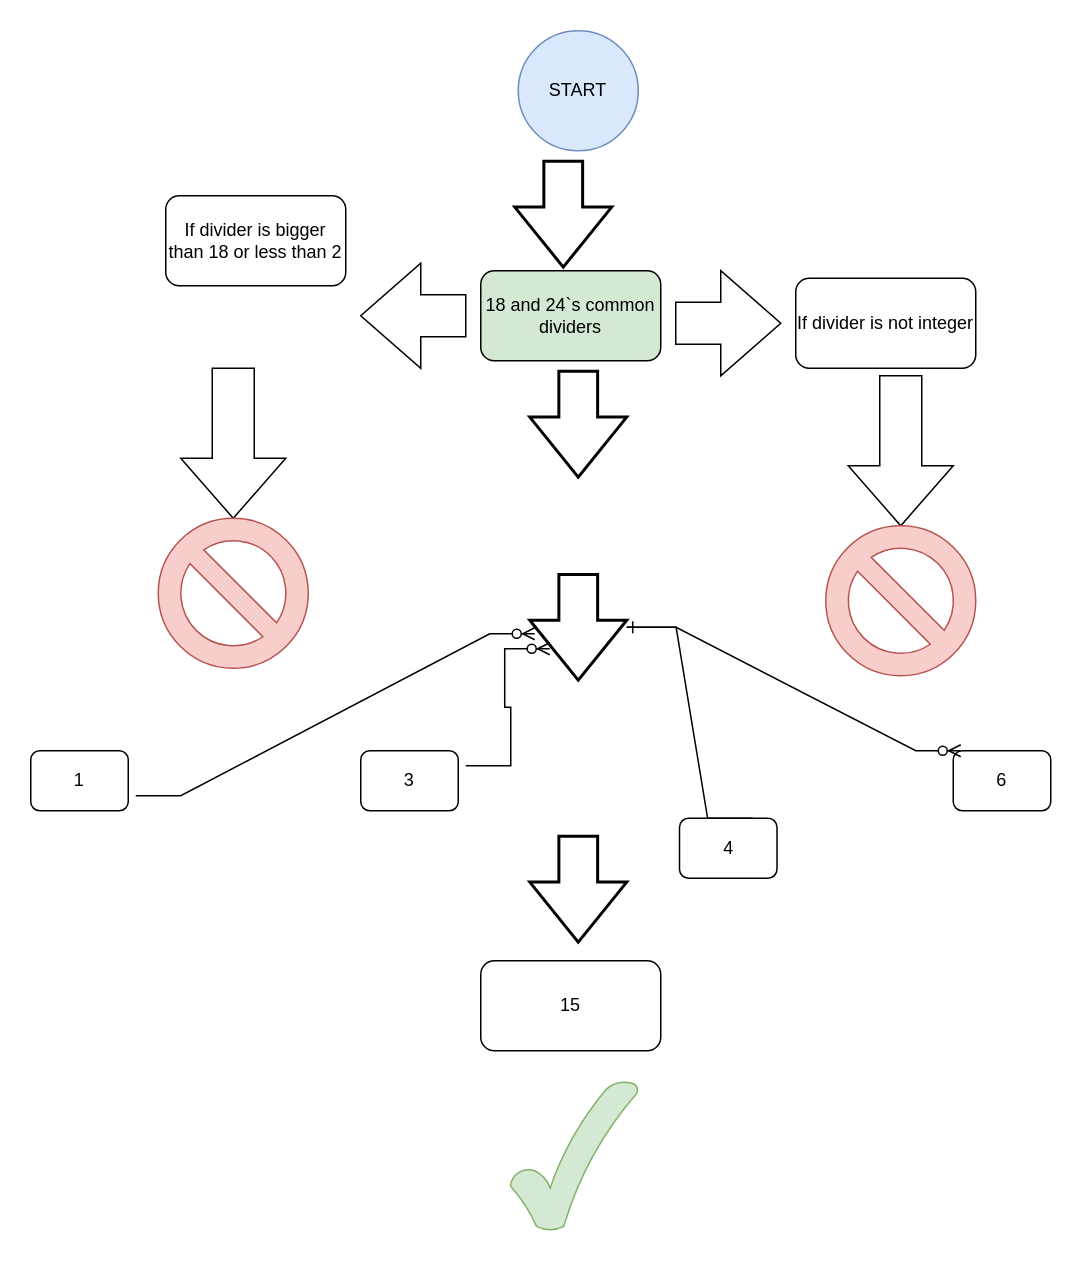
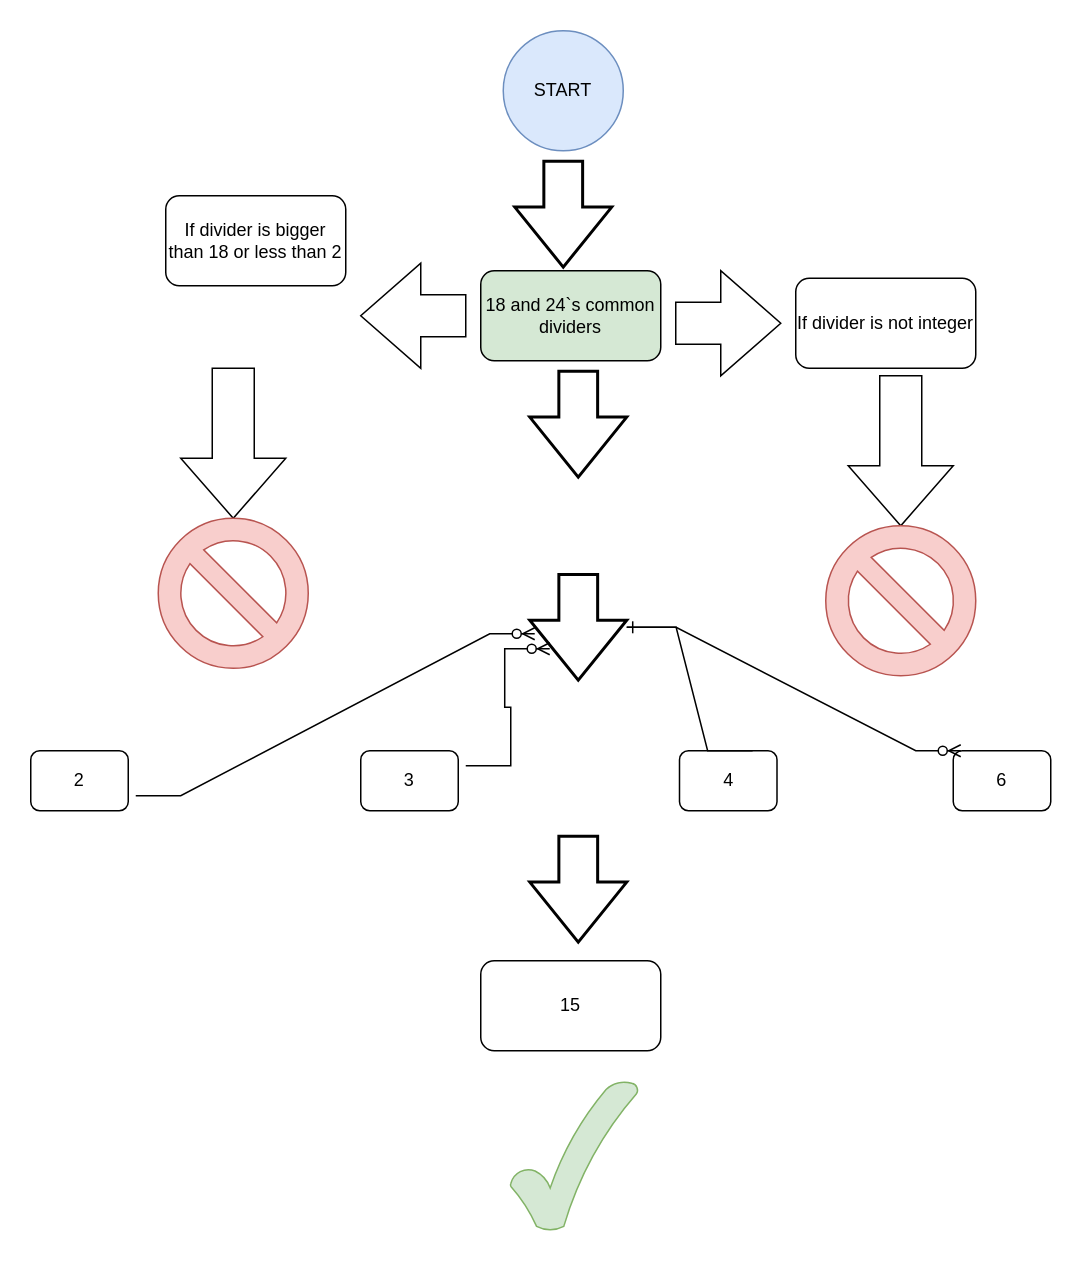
  <mxCell id="0" />
  <mxCell id="1" parent="0" />
- <mxCell id="2" value="START" style="ellipse;whiteSpace=wrap;html=1;aspect=fixed;fillColor=#dae8fc;strokeColor=#6c8ebf;" vertex="1" parent="1"><mxGeometry x="345" y="20" width="80" height="80" as="geometry" /></mxCell>
+ <mxCell id="2" value="START" style="ellipse;whiteSpace=wrap;html=1;aspect=fixed;fillColor=#dae8fc;strokeColor=#6c8ebf;" vertex="1" parent="1"><mxGeometry x="335" width="80" height="80" as="geometry" y="20" /></mxCell>
  <mxCell id="3" value="" style="verticalLabelPosition=bottom;verticalAlign=top;html=1;strokeWidth=2;shape=mxgraph.arrows2.arrow;dy=0.6;dx=40;notch=0;rotation=90;" vertex="1" parent="1"><mxGeometry x="339.74" y="110" width="70.51" height="64.63" as="geometry" /></mxCell>
  <mxCell id="4" value="18 and 24`s common dividers" style="rounded=1;whiteSpace=wrap;html=1;fillColor=#d5e8d4;" vertex="1" parent="1"><mxGeometry x="320" y="180" width="120" height="60" as="geometry" /></mxCell>
  <mxCell id="5" value="" style="html=1;shadow=0;dashed=0;align=center;verticalAlign=middle;shape=mxgraph.arrows2.arrow;dy=0.6;dx=40;flipH=1;notch=0;" vertex="1" parent="1"><mxGeometry x="240" y="175" width="70" height="70" as="geometry" /></mxCell>
  <mxCell id="6" value="If divider is bigger than 18 or less than 2" style="rounded=1;whiteSpace=wrap;html=1;" vertex="1" parent="1"><mxGeometry x="110" y="130" width="120" height="60" as="geometry" /></mxCell>
  <mxCell id="7" value="" style="html=1;shadow=0;dashed=0;align=center;verticalAlign=middle;shape=mxgraph.arrows2.arrow;dy=0.6;dx=40;direction=south;notch=0;" vertex="1" parent="1"><mxGeometry x="120" y="245" width="70" height="100" as="geometry" /></mxCell>
  <mxCell id="8" value="" style="verticalLabelPosition=bottom;verticalAlign=top;html=1;shape=mxgraph.basic.no_symbol;fillColor=#f8cecc;strokeColor=#b85450;" vertex="1" parent="1"><mxGeometry x="105" y="345" width="100" height="100" as="geometry" /></mxCell>
  <mxCell id="9" value="" style="html=1;shadow=0;dashed=0;align=center;verticalAlign=middle;shape=mxgraph.arrows2.arrow;dy=0.6;dx=40;notch=0;" vertex="1" parent="1"><mxGeometry x="450" y="180" width="70" height="70" as="geometry" /></mxCell>
  <mxCell id="10" value="If divider is not integer" style="rounded=1;whiteSpace=wrap;html=1;" vertex="1" parent="1"><mxGeometry x="530" y="185" width="120" height="60" as="geometry" /></mxCell>
  <mxCell id="11" value="" style="html=1;shadow=0;dashed=0;align=center;verticalAlign=middle;shape=mxgraph.arrows2.arrow;dy=0.6;dx=40;direction=south;notch=0;" vertex="1" parent="1"><mxGeometry x="565" y="250" width="70" height="100" as="geometry" /></mxCell>
  <mxCell id="12" value="" style="verticalLabelPosition=bottom;verticalAlign=top;html=1;shape=mxgraph.basic.no_symbol;fillColor=#f8cecc;strokeColor=#b85450;" vertex="1" parent="1"><mxGeometry x="550" y="350" width="100" height="100" as="geometry" /></mxCell>
  <mxCell id="13" value="" style="verticalLabelPosition=bottom;verticalAlign=top;html=1;strokeWidth=2;shape=mxgraph.arrows2.arrow;dy=0.6;dx=40;notch=0;rotation=90;" vertex="1" parent="1"><mxGeometry x="349.74" y="250" width="70.51" height="64.63" as="geometry" /></mxCell>
  <mxCell id="14" value="" style="verticalLabelPosition=bottom;verticalAlign=top;html=1;strokeWidth=2;shape=mxgraph.arrows2.arrow;dy=0.6;dx=40;notch=0;rotation=90;" vertex="1" parent="1"><mxGeometry x="349.74" y="385.37" width="70.51" height="64.63" as="geometry" /></mxCell>
- <mxCell id="15" value="1" style="rounded=1;whiteSpace=wrap;html=1;" vertex="1" parent="1"><mxGeometry x="20" y="500" width="65" height="40" as="geometry" /></mxCell>
+ <mxCell id="15" value="2" style="rounded=1;whiteSpace=wrap;html=1;" vertex="1" parent="1"><mxGeometry x="20" y="500" width="65" height="40" as="geometry" /></mxCell>
  <mxCell id="16" value="3" style="rounded=1;whiteSpace=wrap;html=1;" vertex="1" parent="1"><mxGeometry x="240" y="500" width="65" height="40" as="geometry" /></mxCell>
  <mxCell id="17" value="6" style="rounded=1;whiteSpace=wrap;html=1;" vertex="1" parent="1"><mxGeometry x="635" y="500" width="65" height="40" as="geometry" /></mxCell>
- <mxCell id="18" value="4" style="rounded=1;whiteSpace=wrap;html=1;" vertex="1" parent="1"><mxGeometry x="452.5" y="545" width="65" height="40" as="geometry" /></mxCell>
+ <mxCell id="18" value="4" style="rounded=1;whiteSpace=wrap;html=1;" vertex="1" parent="1"><mxGeometry x="452.5" y="500" width="65" height="40" as="geometry" /></mxCell>
  <mxCell id="19" value="" style="edgeStyle=entityRelationEdgeStyle;fontSize=12;html=1;endArrow=ERzeroToMany;endFill=1;rounded=0;entryX=0.561;entryY=0.949;entryDx=0;entryDy=0;entryPerimeter=0;" edge="1" parent="1" target="14"><mxGeometry width="100" height="100" relative="1" as="geometry"><mxPoint x="90" y="530" as="sourcePoint" /><mxPoint x="190" y="430" as="targetPoint" /></mxGeometry></mxCell>
  <mxCell id="20" value="" style="edgeStyle=entityRelationEdgeStyle;fontSize=12;html=1;endArrow=ERzeroToMany;endFill=1;rounded=0;entryX=0.561;entryY=0.949;entryDx=0;entryDy=0;entryPerimeter=0;" edge="1" parent="1"><mxGeometry width="100" height="100" relative="1" as="geometry"><mxPoint x="310" y="510" as="sourcePoint" /><mxPoint x="365.976" y="431.986" as="targetPoint" /></mxGeometry></mxCell>
  <mxCell id="21" value="" style="edgeStyle=entityRelationEdgeStyle;fontSize=12;html=1;endArrow=ERzeroToMany;endFill=1;rounded=0;" edge="1" parent="1" source="14"><mxGeometry width="100" height="100" relative="1" as="geometry"><mxPoint x="540" y="600" as="sourcePoint" /><mxPoint x="640" y="500" as="targetPoint" /></mxGeometry></mxCell>
  <mxCell id="22" value="" style="edgeStyle=entityRelationEdgeStyle;fontSize=12;html=1;endArrow=ERone;endFill=1;rounded=0;exitX=0.75;exitY=0;exitDx=0;exitDy=0;" edge="1" parent="1" source="18" target="14"><mxGeometry width="100" height="100" relative="1" as="geometry"><mxPoint x="360" y="460" as="sourcePoint" /><mxPoint x="460" y="360" as="targetPoint" /></mxGeometry></mxCell>
  <mxCell id="23" value="" style="verticalLabelPosition=bottom;verticalAlign=top;html=1;strokeWidth=2;shape=mxgraph.arrows2.arrow;dy=0.6;dx=40;notch=0;rotation=90;" vertex="1" parent="1"><mxGeometry x="349.74" y="560" width="70.51" height="64.63" as="geometry" /></mxCell>
  <mxCell id="24" value="15" style="rounded=1;whiteSpace=wrap;html=1;" vertex="1" parent="1"><mxGeometry x="320" y="640" width="120" height="60" as="geometry" /></mxCell>
  <mxCell id="25" value="" style="verticalLabelPosition=bottom;verticalAlign=top;html=1;shape=mxgraph.basic.tick;fillColor=#d5e8d4;strokeColor=#82b366;" vertex="1" parent="1"><mxGeometry x="339.74" y="720" width="85" height="100" as="geometry" /></mxCell>
